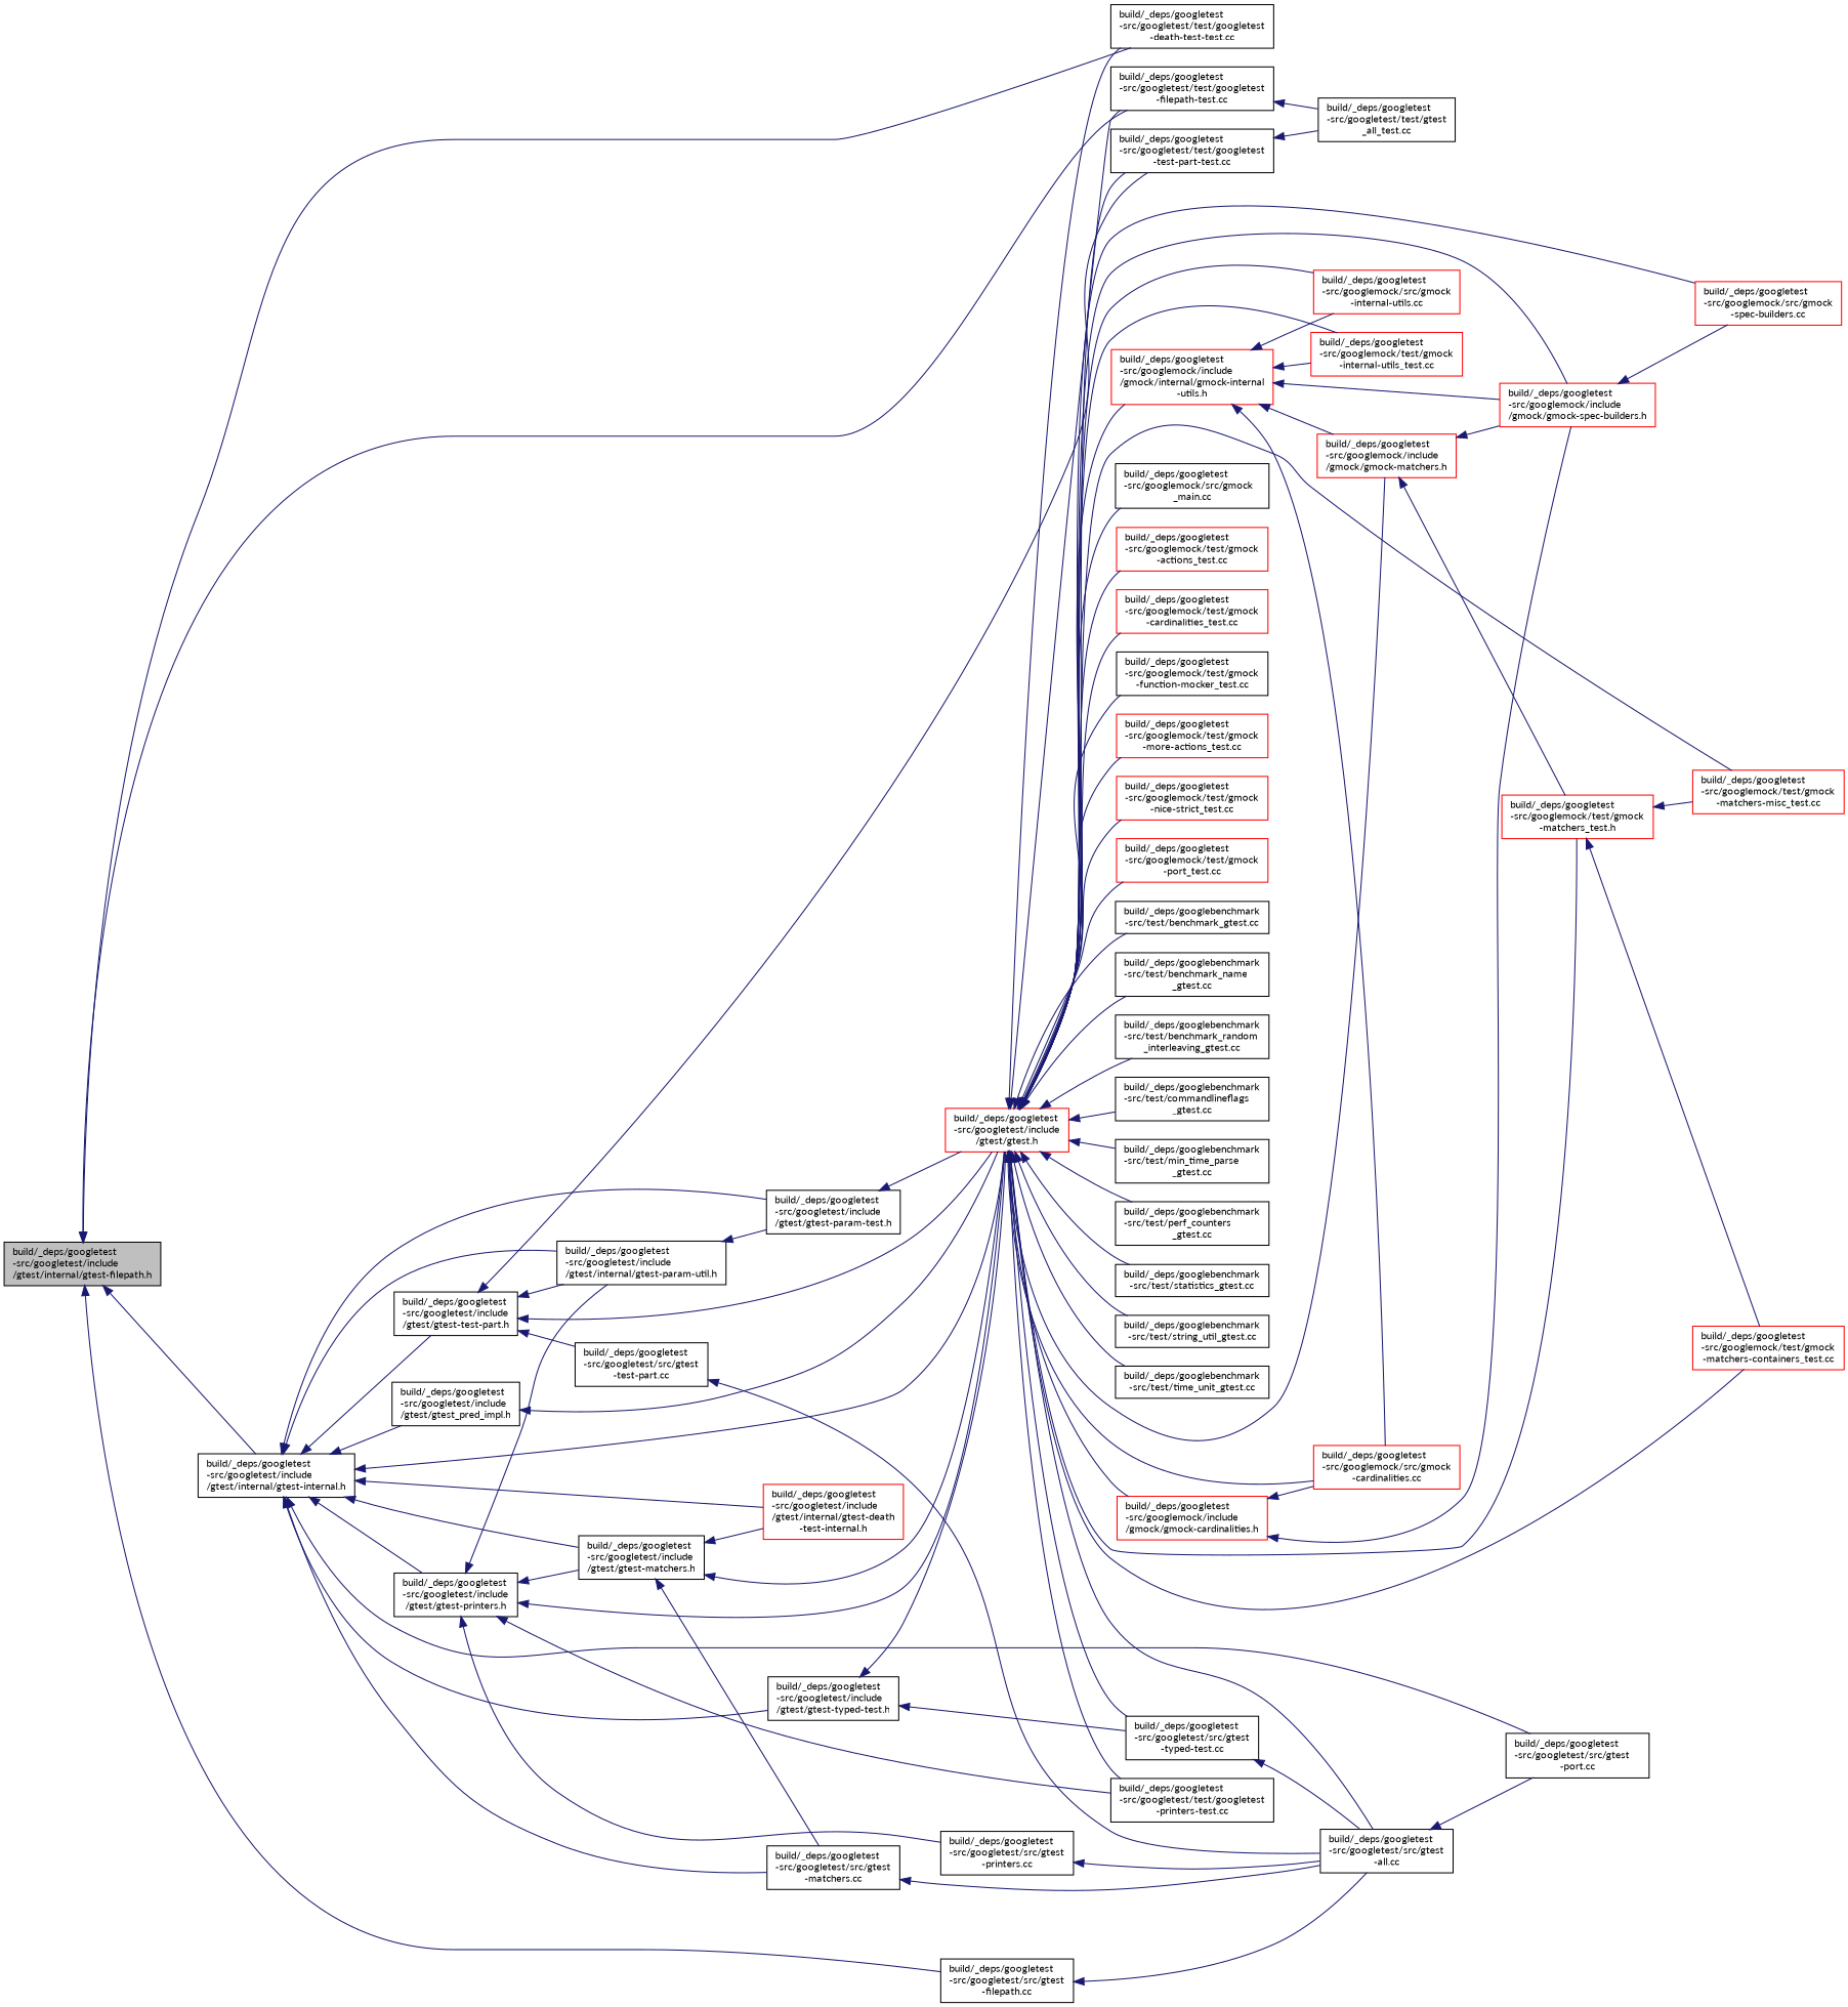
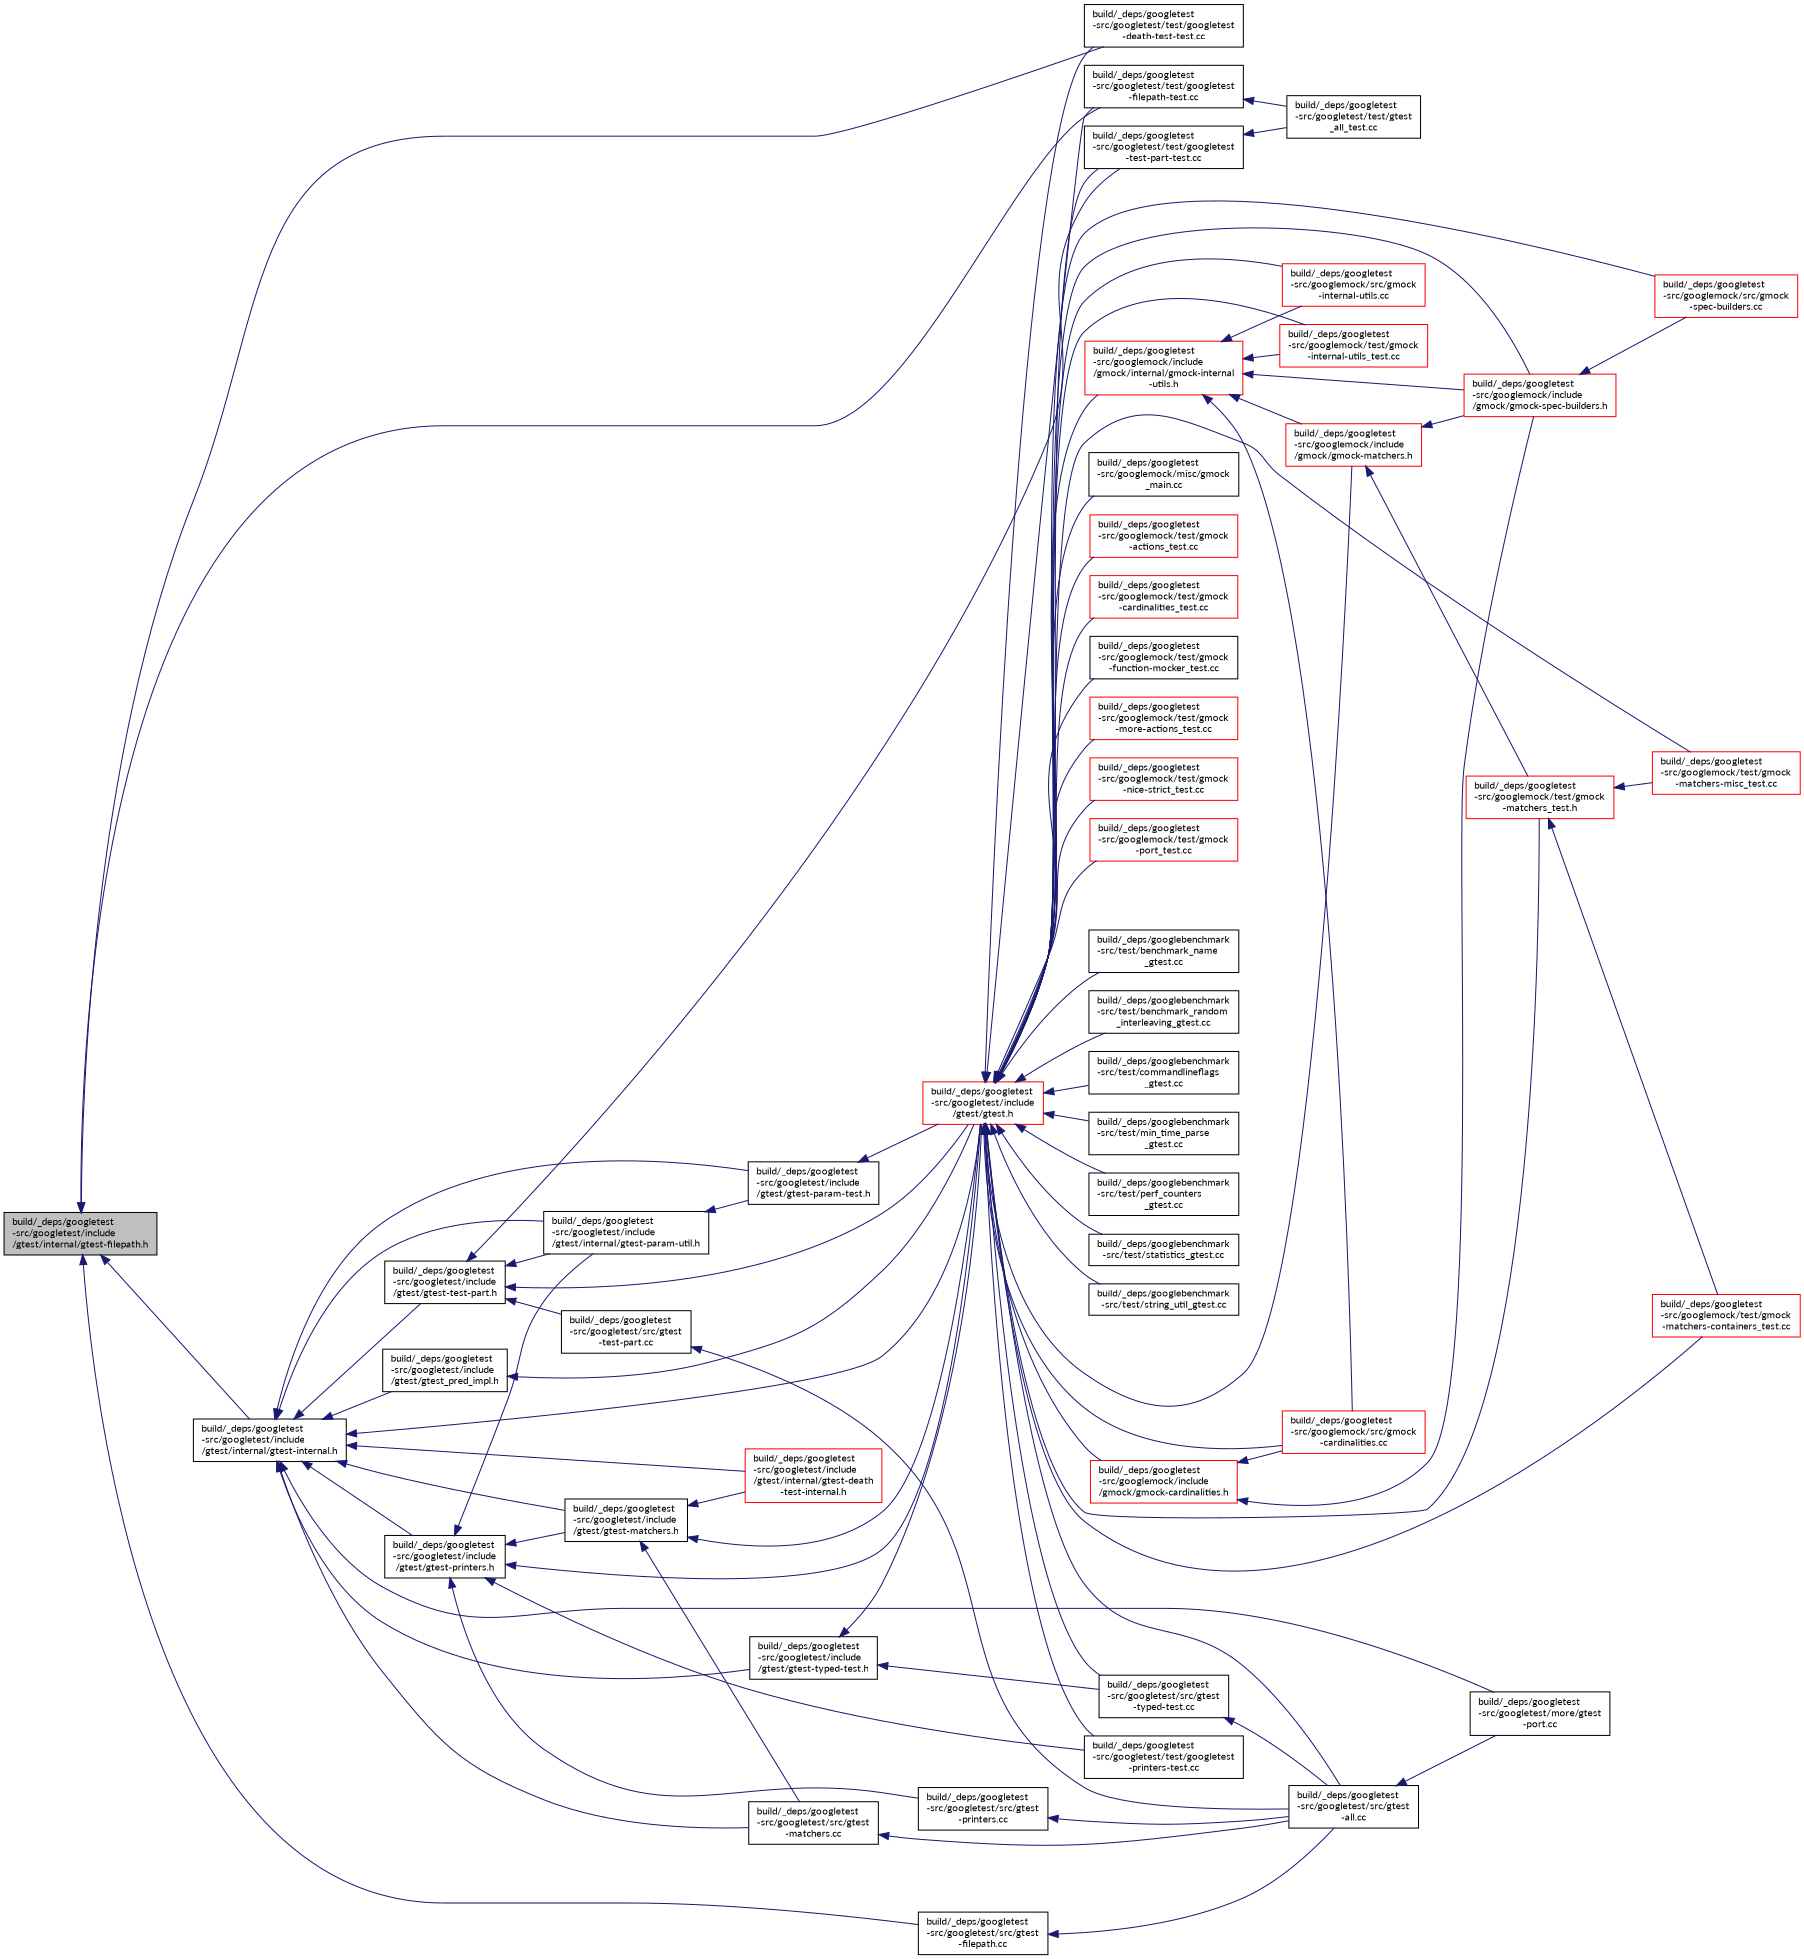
  digraph {
    fontname=Lato
    rankdir=LR
    node [color=black fillcolor=white fontname=Lato fontsize=10 shape=record style=filled]
    edge [color=midnightblue dir=back fontname=Lato fontsize=10 labelfontname=Helvetica labelfontsize=10 style=solid]
    n1 [fillcolor=grey75 fontcolor=black height=0.2 label="build/_deps/googletest\l-src/googletest/include\l/gtest/internal/gtest-filepath.h" width=0.4]
    n2 [height=0.2 label="build/_deps/googletest\l-src/googletest/include\l/gtest/internal/gtest-internal.h" width=0.4]
    n3 [height=0.2 label="build/_deps/googletest\l-src/googletest/test/googletest\l-death-test-test.cc" width=0.4]
    n4 [height=0.2 label="build/_deps/googletest\l-src/googletest/test/googletest\l-filepath-test.cc" width=0.4]
    n5 [height=0.2 label="build/_deps/googletest\l-src/googletest/src/gtest\l-filepath.cc" width=0.4]
    n6 [height=0.2 label="build/_deps/googletest\l-src/googletest/include\l/gtest/gtest-matchers.h" width=0.4]
    n7 [color=red height=0.2 label="build/_deps/googletest\l-src/googletest/include\l/gtest/gtest.h" width=0.4]
    n8 [color=red height=0.2 label="build/_deps/googletest\l-src/googletest/include\l/gtest/internal/gtest-death\l-test-internal.h" width=0.4]
    n9 [height=0.2 label="build/_deps/googletest\l-src/googletest/src/gtest\l-matchers.cc" width=0.4]
    n10 [height=0.2 label="build/_deps/googletest\l-src/googletest/include\l/gtest/gtest-param-test.h" width=0.4]
    n11 [height=0.2 label="build/_deps/googletest\l-src/googletest/include\l/gtest/gtest-printers.h" width=0.4]
    n12 [height=0.2 label="build/_deps/googletest\l-src/googletest/include\l/gtest/internal/gtest-param-util.h" width=0.4]
    n13 [height=0.2 label="build/_deps/googletest\l-src/googletest/include\l/gtest/gtest-test-part.h" width=0.4]
    n14 [height=0.2 label="build/_deps/googletest\l-src/googletest/include\l/gtest/gtest-typed-test.h" width=0.4]
    n15 [height=0.2 label="build/_deps/googletest\l-src/googletest/include\l/gtest/gtest_pred_impl.h" width=0.4]
-   n16 [height=0.2 label="build/_deps/googletest\l-src/googletest/src/gtest\l-port.cc" width=0.4]
+   n16 [height=0.2 label="build/_deps/googletest\l-src/googletest/more/gtest\l-port.cc" width=0.4]
    n17 [height=0.2 label="build/_deps/googletest\l-src/googletest/test/gtest\l_all_test.cc" width=0.4]
    n18 [height=0.2 label="build/_deps/googletest\l-src/googletest/src/gtest\l-all.cc" width=0.4]
-   n19 [height=0.2 label="build/_deps/googlebenchmark\l-src/test/benchmark_gtest.cc" width=0.4]
    n20 [height=0.2 label="build/_deps/googlebenchmark\l-src/test/benchmark_name\l_gtest.cc" width=0.4]
    n21 [height=0.2 label="build/_deps/googlebenchmark\l-src/test/benchmark_random\l_interleaving_gtest.cc" width=0.4]
    n22 [height=0.2 label="build/_deps/googlebenchmark\l-src/test/commandlineflags\l_gtest.cc" width=0.4]
    n23 [height=0.2 label="build/_deps/googlebenchmark\l-src/test/min_time_parse\l_gtest.cc" width=0.4]
    n24 [height=0.2 label="build/_deps/googlebenchmark\l-src/test/perf_counters\l_gtest.cc" width=0.4]
    n25 [height=0.2 label="build/_deps/googlebenchmark\l-src/test/statistics_gtest.cc" width=0.4]
    n26 [height=0.2 label="build/_deps/googlebenchmark\l-src/test/string_util_gtest.cc" width=0.4]
-   n27 [height=0.2 label="build/_deps/googlebenchmark\l-src/test/time_unit_gtest.cc" width=0.4]
    n28 [color=red height=0.2 label="build/_deps/googletest\l-src/googlemock/include\l/gmock/gmock-cardinalities.h" width=0.4]
    n29 [color=red height=0.2 label="build/_deps/googletest\l-src/googlemock/include\l/gmock/gmock-spec-builders.h" width=0.4]
    n30 [color=red height=0.2 label="build/_deps/googletest\l-src/googlemock/src/gmock\l-spec-builders.cc" width=0.4]
    n31 [color=red height=0.2 label="build/_deps/googletest\l-src/googlemock/src/gmock\l-cardinalities.cc" width=0.4]
    n32 [color=red height=0.2 label="build/_deps/googletest\l-src/googlemock/include\l/gmock/gmock-matchers.h" width=0.4]
    n33 [color=red height=0.2 label="build/_deps/googletest\l-src/googlemock/test/gmock\l-matchers_test.h" width=0.4]
    n34 [color=red height=0.2 label="build/_deps/googletest\l-src/googlemock/test/gmock\l-matchers-containers_test.cc" width=0.4]
    n35 [color=red height=0.2 label="build/_deps/googletest\l-src/googlemock/test/gmock\l-matchers-misc_test.cc" width=0.4]
    n36 [color=red height=0.2 label="build/_deps/googletest\l-src/googlemock/include\l/gmock/internal/gmock-internal\l-utils.h" width=0.4]
    n37 [color=red height=0.2 label="build/_deps/googletest\l-src/googlemock/src/gmock\l-internal-utils.cc" width=0.4]
    n38 [color=red height=0.2 label="build/_deps/googletest\l-src/googlemock/test/gmock\l-internal-utils_test.cc" width=0.4]
-   n39 [height=0.2 label="build/_deps/googletest\l-src/googlemock/src/gmock\l_main.cc" width=0.4]
+   n39 [height=0.2 label="build/_deps/googletest\l-src/googlemock/misc/gmock\l_main.cc" width=0.4]
    n40 [color=red height=0.2 label="build/_deps/googletest\l-src/googlemock/test/gmock\l-actions_test.cc" width=0.4]
    n41 [color=red height=0.2 label="build/_deps/googletest\l-src/googlemock/test/gmock\l-cardinalities_test.cc" width=0.4]
    n42 [height=0.2 label="build/_deps/googletest\l-src/googlemock/test/gmock\l-function-mocker_test.cc" width=0.4]
    n43 [color=red height=0.2 label="build/_deps/googletest\l-src/googlemock/test/gmock\l-more-actions_test.cc" width=0.4]
    n44 [color=red height=0.2 label="build/_deps/googletest\l-src/googlemock/test/gmock\l-nice-strict_test.cc" width=0.4]
    n45 [color=red height=0.2 label="build/_deps/googletest\l-src/googlemock/test/gmock\l-port_test.cc" width=0.4]
    n46 [height=0.2 label="build/_deps/googletest\l-src/googletest/src/gtest\l-typed-test.cc" width=0.4]
    n47 [height=0.2 label="build/_deps/googletest\l-src/googletest/test/googletest\l-printers-test.cc" width=0.4]
    n48 [height=0.2 label="build/_deps/googletest\l-src/googletest/test/googletest\l-test-part-test.cc" width=0.4]
    n49 [height=0.2 label="build/_deps/googletest\l-src/googletest/src/gtest\l-printers.cc" width=0.4]
    n50 [height=0.2 label="build/_deps/googletest\l-src/googletest/src/gtest\l-test-part.cc" width=0.4]
    n1 -> n2
    n1 -> n3
    n1 -> n4
    n1 -> n5
    n2 -> n6
    n2 -> n7
    n2 -> n8
    n2 -> n9
    n2 -> n10
    n2 -> n11
    n2 -> n12
    n2 -> n13
    n2 -> n14
    n2 -> n15
    n2 -> n16
    n4 -> n17
    n5 -> n18
    n6 -> n7
    n6 -> n8
    n6 -> n9
    n7 -> n3
    n7 -> n4
    n7 -> n18
-   n7 -> n19
    n7 -> n20
    n7 -> n21
    n7 -> n22
    n7 -> n23
    n7 -> n24
    n7 -> n25
    n7 -> n26
-   n7 -> n27
    n7 -> n28
    n7 -> n29
    n7 -> n30
    n7 -> n31
    n7 -> n32
    n7 -> n33
    n7 -> n34
    n7 -> n35
    n7 -> n36
    n7 -> n37
    n7 -> n38
    n7 -> n39
    n7 -> n40
    n7 -> n41
    n7 -> n42
    n7 -> n43
    n7 -> n44
    n7 -> n45
    n7 -> n46
    n7 -> n47
    n7 -> n48
    n9 -> n18
    n10 -> n7
    n11 -> n6
    n11 -> n7
    n11 -> n12
    n11 -> n47
    n11 -> n49
    n12 -> n10
    n13 -> n7
    n13 -> n12
    n13 -> n48
    n13 -> n50
    n14 -> n7
    n14 -> n46
    n15 -> n7
    n18 -> n16
    n28 -> n29
    n28 -> n31
    n29 -> n30
    n32 -> n29
    n32 -> n33
    n33 -> n34
    n33 -> n35
    n36 -> n29
    n36 -> n31
    n36 -> n32
    n36 -> n37
    n36 -> n38
    n46 -> n18
    n48 -> n17
    n49 -> n18
    n50 -> n18
  }
